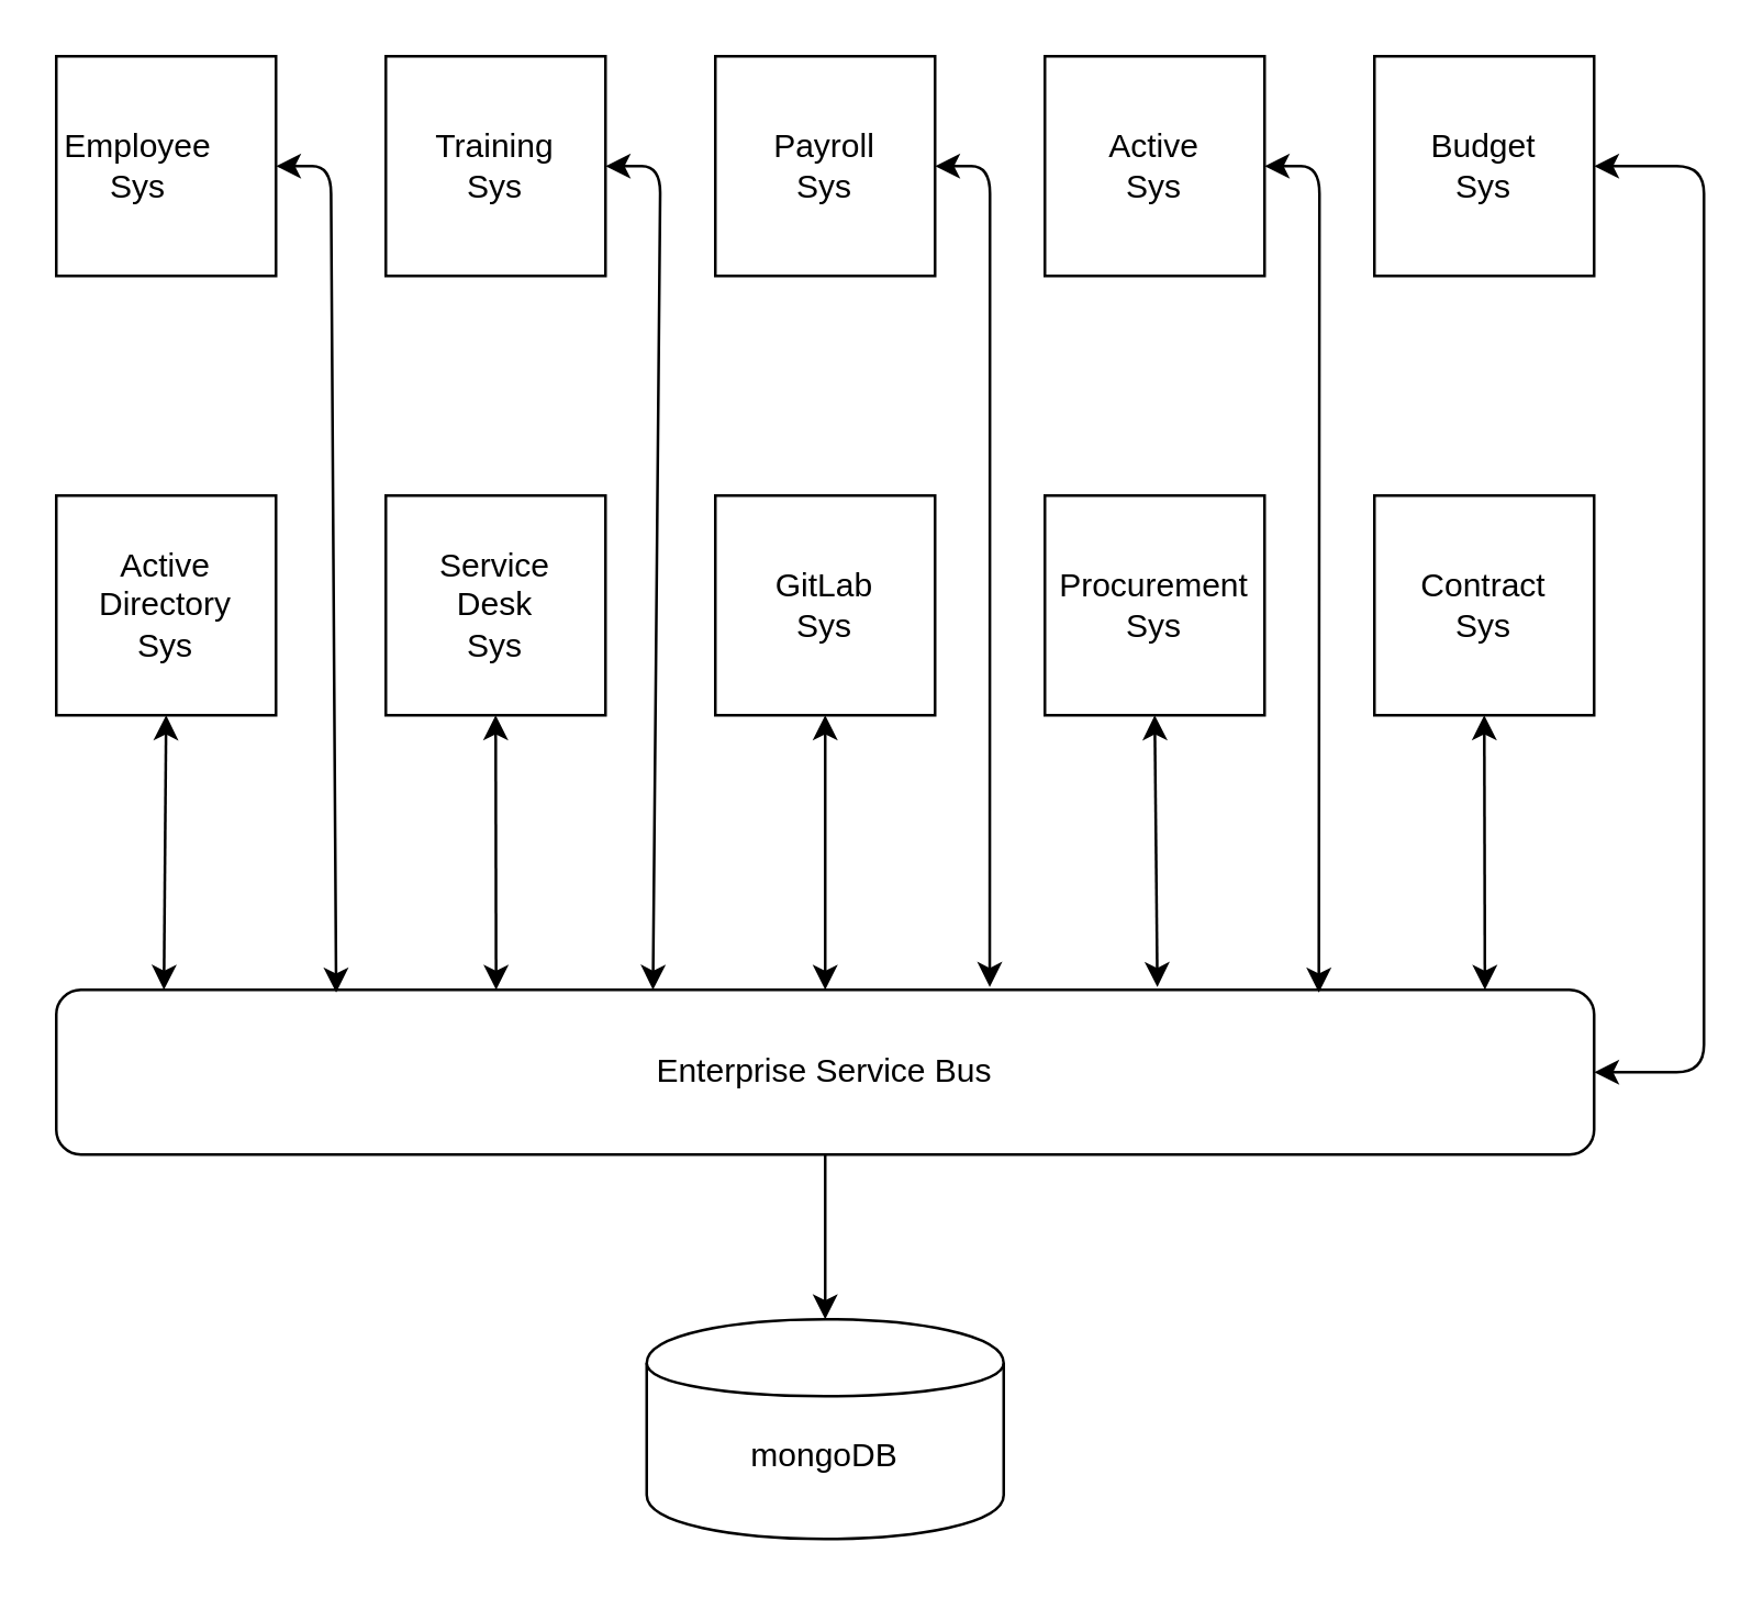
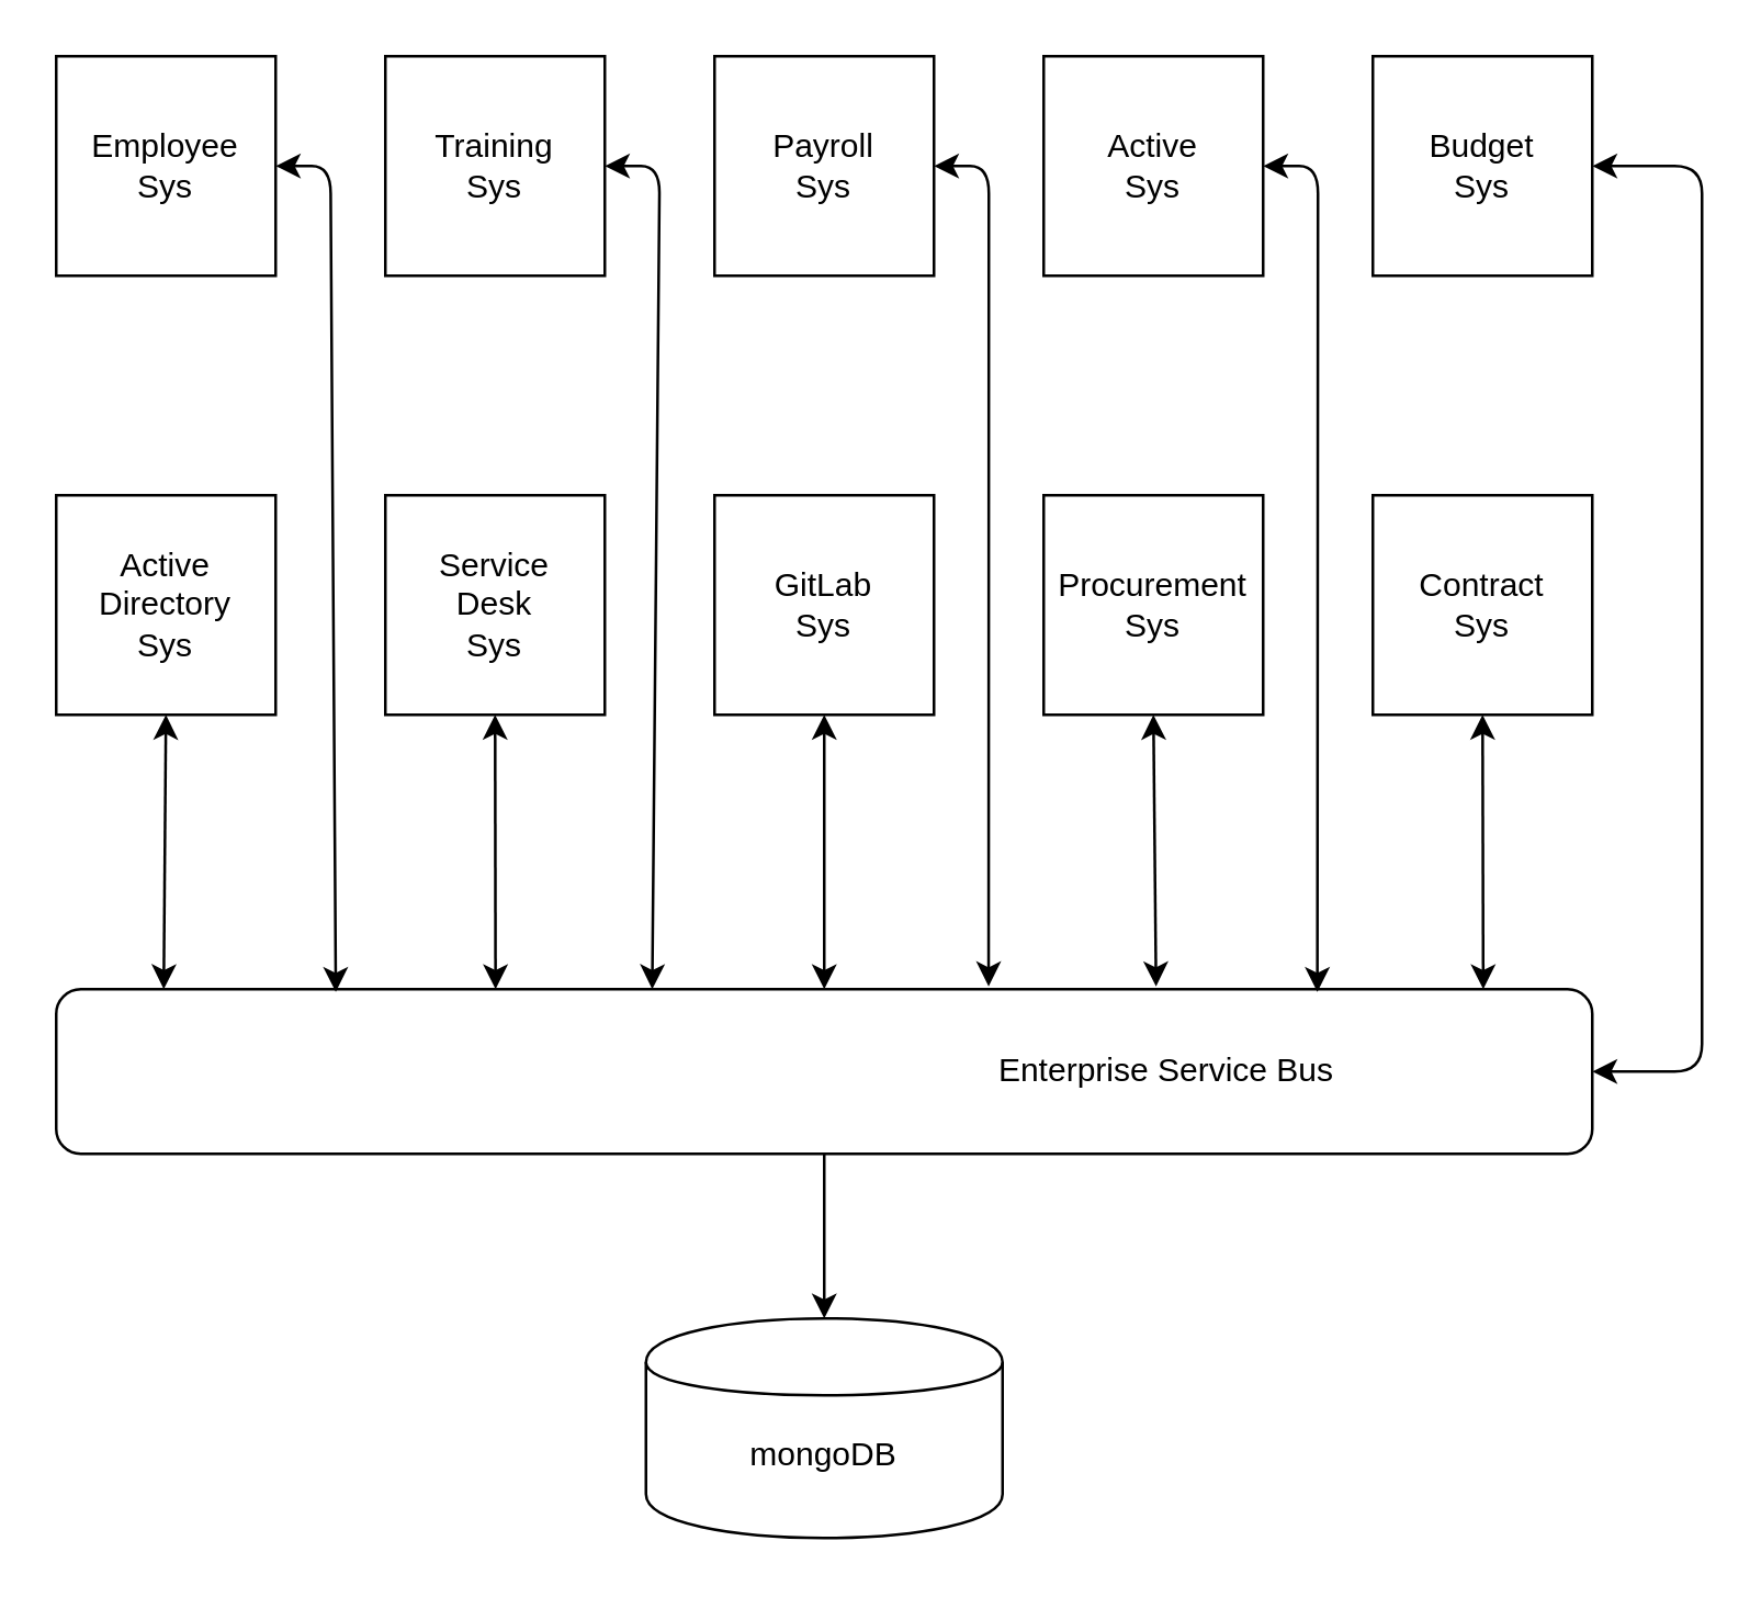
  <mxCell id="0" />
  <mxCell id="1" parent="0" />
  <mxCell id="2" value="" style="shape=cylinder;whiteSpace=wrap;html=1;boundedLbl=1;backgroundOutline=1;" vertex="1" parent="1"><mxGeometry x="235" y="480" width="130" height="80" as="geometry" /></mxCell>
  <mxCell id="3" value="mongoDB" style="text;html=1;strokeColor=none;fillColor=none;align=center;verticalAlign=middle;whiteSpace=wrap;rounded=0;" vertex="1" parent="1"><mxGeometry x="280" y="520" width="40" height="20" as="geometry" /></mxCell>
  <mxCell id="4" value="" style="rounded=1;whiteSpace=wrap;html=1;" vertex="1" parent="1"><mxGeometry x="20" y="360" width="560" height="60" as="geometry" /></mxCell>
- <mxCell id="5" value="Enterprise Service Bus" style="text;html=1;strokeColor=none;fillColor=none;align=center;verticalAlign=middle;whiteSpace=wrap;rounded=0;" vertex="1" parent="1"><mxGeometry x="185" y="380" width="230" height="20" as="geometry" /></mxCell>
+ <mxCell id="5" value="Enterprise Service Bus" style="text;html=1;strokeColor=none;fillColor=none;align=center;verticalAlign=middle;whiteSpace=wrap;rounded=0;" vertex="1" parent="1"><mxGeometry x="310" y="380" width="230" height="20" as="geometry" /></mxCell>
  <mxCell id="6" value="" style="endArrow=classic;html=1;exitX=0.5;exitY=1;exitDx=0;exitDy=0;entryX=0.5;entryY=0;entryDx=0;entryDy=0;" edge="1" parent="1" source="4" target="2"><mxGeometry width="50" height="50" relative="1" as="geometry"><mxPoint x="190" y="490" as="sourcePoint" /><mxPoint x="240" y="440" as="targetPoint" /></mxGeometry></mxCell>
  <mxCell id="7" value="" style="whiteSpace=wrap;html=1;aspect=fixed;" vertex="1" parent="1"><mxGeometry x="20" y="20" width="80" height="80" as="geometry" /></mxCell>
  <mxCell id="8" value="" style="whiteSpace=wrap;html=1;aspect=fixed;" vertex="1" parent="1"><mxGeometry x="20" y="180" width="80" height="80" as="geometry" /></mxCell>
  <mxCell id="9" value="" style="whiteSpace=wrap;html=1;aspect=fixed;" vertex="1" parent="1"><mxGeometry x="140" y="20" width="80" height="80" as="geometry" /></mxCell>
  <mxCell id="10" value="" style="whiteSpace=wrap;html=1;aspect=fixed;" vertex="1" parent="1"><mxGeometry x="140" y="180" width="80" height="80" as="geometry" /></mxCell>
  <mxCell id="11" value="" style="whiteSpace=wrap;html=1;aspect=fixed;" vertex="1" parent="1"><mxGeometry x="260" y="20" width="80" height="80" as="geometry" /></mxCell>
  <mxCell id="12" value="" style="whiteSpace=wrap;html=1;aspect=fixed;" vertex="1" parent="1"><mxGeometry x="260" y="180" width="80" height="80" as="geometry" /></mxCell>
  <mxCell id="13" value="" style="whiteSpace=wrap;html=1;aspect=fixed;" vertex="1" parent="1"><mxGeometry x="380" y="20" width="80" height="80" as="geometry" /></mxCell>
  <mxCell id="14" value="" style="whiteSpace=wrap;html=1;aspect=fixed;" vertex="1" parent="1"><mxGeometry x="380" y="180" width="80" height="80" as="geometry" /></mxCell>
  <mxCell id="15" value="" style="whiteSpace=wrap;html=1;aspect=fixed;" vertex="1" parent="1"><mxGeometry x="500" y="20" width="80" height="80" as="geometry" /></mxCell>
  <mxCell id="16" value="" style="whiteSpace=wrap;html=1;aspect=fixed;" vertex="1" parent="1"><mxGeometry x="500" y="180" width="80" height="80" as="geometry" /></mxCell>
  <mxCell id="17" value="" style="endArrow=classic;startArrow=classic;html=1;entryX=0.5;entryY=1;entryDx=0;entryDy=0;exitX=0.07;exitY=0;exitDx=0;exitDy=0;exitPerimeter=0;" edge="1" parent="1" source="4" target="8"><mxGeometry width="50" height="50" relative="1" as="geometry"><mxPoint x="30" y="330" as="sourcePoint" /><mxPoint x="80" y="280" as="targetPoint" /></mxGeometry></mxCell>
  <mxCell id="18" value="" style="endArrow=classic;startArrow=classic;html=1;entryX=1;entryY=0.5;entryDx=0;entryDy=0;exitX=0.182;exitY=0.017;exitDx=0;exitDy=0;exitPerimeter=0;" edge="1" parent="1" source="4" target="7"><mxGeometry width="50" height="50" relative="1" as="geometry"><mxPoint x="100" y="170" as="sourcePoint" /><mxPoint x="150" y="120" as="targetPoint" /><Array as="points"><mxPoint x="120" y="60" /></Array></mxGeometry></mxCell>
  <mxCell id="19" value="" style="endArrow=classic;startArrow=classic;html=1;entryX=1;entryY=0.5;entryDx=0;entryDy=0;exitX=0.388;exitY=0;exitDx=0;exitDy=0;exitPerimeter=0;" edge="1" parent="1" source="4" target="9"><mxGeometry width="50" height="50" relative="1" as="geometry"><mxPoint x="220" y="90" as="sourcePoint" /><mxPoint x="270" y="40" as="targetPoint" /><Array as="points"><mxPoint x="240" y="60" /></Array></mxGeometry></mxCell>
  <mxCell id="20" value="" style="endArrow=classic;startArrow=classic;html=1;entryX=1;entryY=0.5;entryDx=0;entryDy=0;exitX=0.607;exitY=-0.017;exitDx=0;exitDy=0;exitPerimeter=0;" edge="1" parent="1" source="4" target="11"><mxGeometry width="50" height="50" relative="1" as="geometry"><mxPoint x="340" y="90" as="sourcePoint" /><mxPoint x="390" y="40" as="targetPoint" /><Array as="points"><mxPoint x="360" y="60" /></Array></mxGeometry></mxCell>
  <mxCell id="21" value="" style="endArrow=classic;startArrow=classic;html=1;exitX=0.821;exitY=0.017;exitDx=0;exitDy=0;exitPerimeter=0;entryX=1;entryY=0.5;entryDx=0;entryDy=0;" edge="1" parent="1" source="4" target="13"><mxGeometry width="50" height="50" relative="1" as="geometry"><mxPoint x="460" y="90" as="sourcePoint" /><mxPoint x="510" y="40" as="targetPoint" /><Array as="points"><mxPoint x="480" y="60" /></Array></mxGeometry></mxCell>
  <mxCell id="22" value="" style="endArrow=classic;startArrow=classic;html=1;exitX=1;exitY=0.5;exitDx=0;exitDy=0;entryX=1;entryY=0.5;entryDx=0;entryDy=0;" edge="1" parent="1" source="4" target="15"><mxGeometry width="50" height="50" relative="1" as="geometry"><mxPoint x="580" y="100" as="sourcePoint" /><mxPoint x="630" y="50" as="targetPoint" /><Array as="points"><mxPoint x="620" y="390" /><mxPoint x="620" y="60" /></Array></mxGeometry></mxCell>
  <mxCell id="23" value="" style="endArrow=classic;startArrow=classic;html=1;entryX=0.5;entryY=1;entryDx=0;entryDy=0;exitX=0.286;exitY=0;exitDx=0;exitDy=0;exitPerimeter=0;" edge="1" parent="1" source="4" target="10"><mxGeometry width="50" height="50" relative="1" as="geometry"><mxPoint x="160" y="330" as="sourcePoint" /><mxPoint x="210" y="280" as="targetPoint" /></mxGeometry></mxCell>
  <mxCell id="24" value="" style="endArrow=classic;startArrow=classic;html=1;entryX=0.5;entryY=1;entryDx=0;entryDy=0;exitX=0.5;exitY=0;exitDx=0;exitDy=0;" edge="1" parent="1" source="4" target="12"><mxGeometry width="50" height="50" relative="1" as="geometry"><mxPoint x="280" y="330" as="sourcePoint" /><mxPoint x="330" y="280" as="targetPoint" /></mxGeometry></mxCell>
  <mxCell id="25" value="" style="endArrow=classic;startArrow=classic;html=1;entryX=0.5;entryY=1;entryDx=0;entryDy=0;exitX=0.716;exitY=-0.017;exitDx=0;exitDy=0;exitPerimeter=0;" edge="1" parent="1" source="4" target="14"><mxGeometry width="50" height="50" relative="1" as="geometry"><mxPoint x="420" y="350" as="sourcePoint" /><mxPoint x="460" y="280" as="targetPoint" /></mxGeometry></mxCell>
  <mxCell id="26" value="" style="endArrow=classic;startArrow=classic;html=1;entryX=0.5;entryY=1;entryDx=0;entryDy=0;exitX=0.929;exitY=0;exitDx=0;exitDy=0;exitPerimeter=0;" edge="1" parent="1" source="4" target="16"><mxGeometry width="50" height="50" relative="1" as="geometry"><mxPoint x="540" y="350" as="sourcePoint" /><mxPoint x="580" y="280" as="targetPoint" /></mxGeometry></mxCell>
- <mxCell id="27" value="Employee Sys" style="text;html=1;strokeColor=none;fillColor=none;align=center;verticalAlign=middle;whiteSpace=wrap;rounded=0;" vertex="1" parent="1"><mxGeometry x="30" y="50" width="40" height="20" as="geometry" /></mxCell>
+ <mxCell id="27" value="Employee Sys" style="text;html=1;strokeColor=none;fillColor=none;align=center;verticalAlign=middle;whiteSpace=wrap;rounded=0;" vertex="1" parent="1"><mxGeometry x="40" y="50" width="40" height="20" as="geometry" /></mxCell>
  <mxCell id="28" value="Training Sys" style="text;html=1;strokeColor=none;fillColor=none;align=center;verticalAlign=middle;whiteSpace=wrap;rounded=0;" vertex="1" parent="1"><mxGeometry x="160" y="50" width="40" height="20" as="geometry" /></mxCell>
  <mxCell id="29" value="Payroll Sys" style="text;html=1;strokeColor=none;fillColor=none;align=center;verticalAlign=middle;whiteSpace=wrap;rounded=0;" vertex="1" parent="1"><mxGeometry x="280" y="50" width="40" height="20" as="geometry" /></mxCell>
  <mxCell id="30" value="Active Sys" style="text;html=1;strokeColor=none;fillColor=none;align=center;verticalAlign=middle;whiteSpace=wrap;rounded=0;" vertex="1" parent="1"><mxGeometry x="400" y="50" width="40" height="20" as="geometry" /></mxCell>
  <mxCell id="31" value="Budget Sys" style="text;html=1;strokeColor=none;fillColor=none;align=center;verticalAlign=middle;whiteSpace=wrap;rounded=0;" vertex="1" parent="1"><mxGeometry x="520" y="50" width="40" height="20" as="geometry" /></mxCell>
  <mxCell id="32" value="Active Directory Sys" style="text;html=1;strokeColor=none;fillColor=none;align=center;verticalAlign=middle;whiteSpace=wrap;rounded=0;" vertex="1" parent="1"><mxGeometry x="40" y="210" width="40" height="20" as="geometry" /></mxCell>
  <mxCell id="33" value="Service Desk Sys" style="text;html=1;strokeColor=none;fillColor=none;align=center;verticalAlign=middle;whiteSpace=wrap;rounded=0;" vertex="1" parent="1"><mxGeometry x="160" y="210" width="40" height="20" as="geometry" /></mxCell>
  <mxCell id="34" value="GitLab Sys" style="text;html=1;strokeColor=none;fillColor=none;align=center;verticalAlign=middle;whiteSpace=wrap;rounded=0;" vertex="1" parent="1"><mxGeometry x="280" y="210" width="40" height="20" as="geometry" /></mxCell>
  <mxCell id="35" value="Procurement Sys" style="text;html=1;strokeColor=none;fillColor=none;align=center;verticalAlign=middle;whiteSpace=wrap;rounded=0;" vertex="1" parent="1"><mxGeometry x="400" y="210" width="40" height="20" as="geometry" /></mxCell>
  <mxCell id="36" value="Contract Sys" style="text;html=1;strokeColor=none;fillColor=none;align=center;verticalAlign=middle;whiteSpace=wrap;rounded=0;" vertex="1" parent="1"><mxGeometry x="520" y="210" width="40" height="20" as="geometry" /></mxCell>
